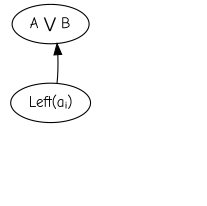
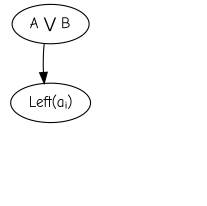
  digraph {
    fontname="Comic Neue"
    node [fontname="Comic Neue" style=invis]
    edge [fontname="Comic Neue" style=invis]
    n1 [label="A ⋁ B" style=""]
    n2 [label="Left(aᵢ)" style=""]
    n3 [label="Right(bⱼ)"]
    n4 [label="Right(aᵢ)"]
    n5 [label="Left(bⱼ)"]
-   n2 -> n1 [style=""]
+   n1 -> n2 [style=""]
    n1 -> n3
    n2 -> n4
    n3 -> n5
    n4 -> n2
    n5 -> n3
  }
